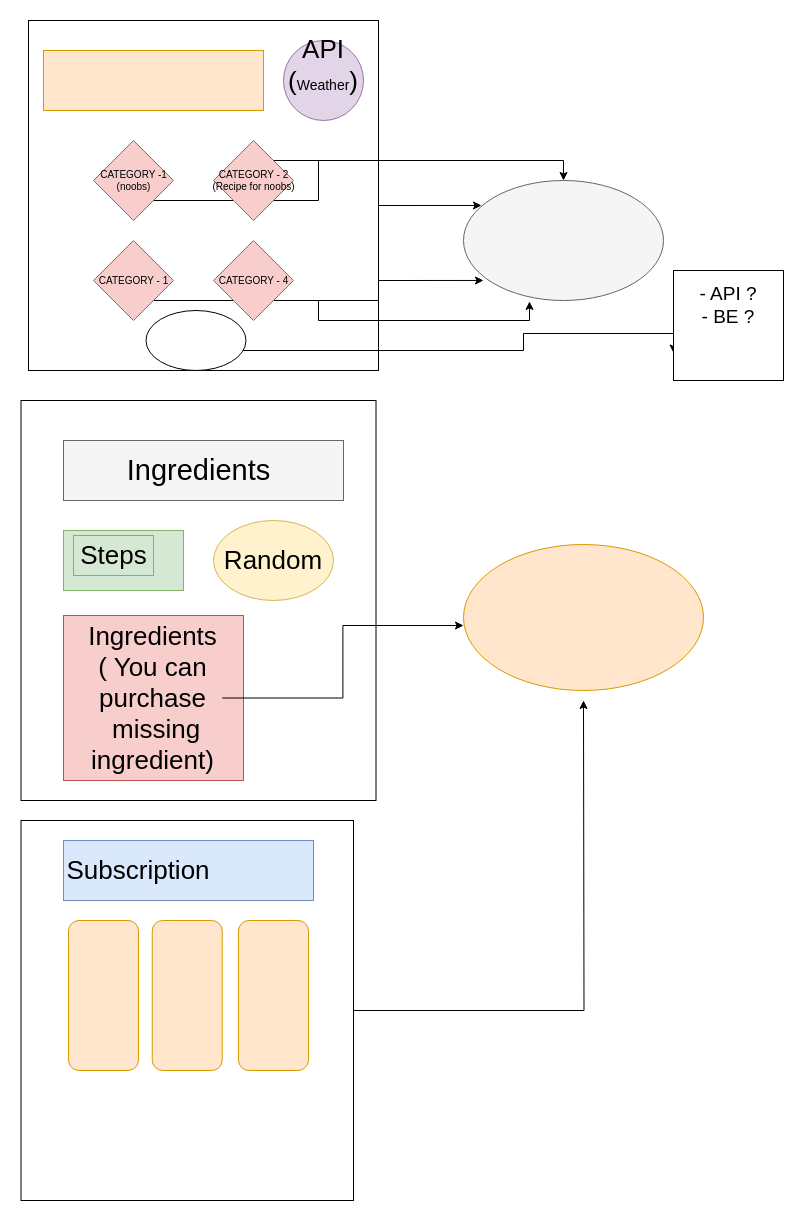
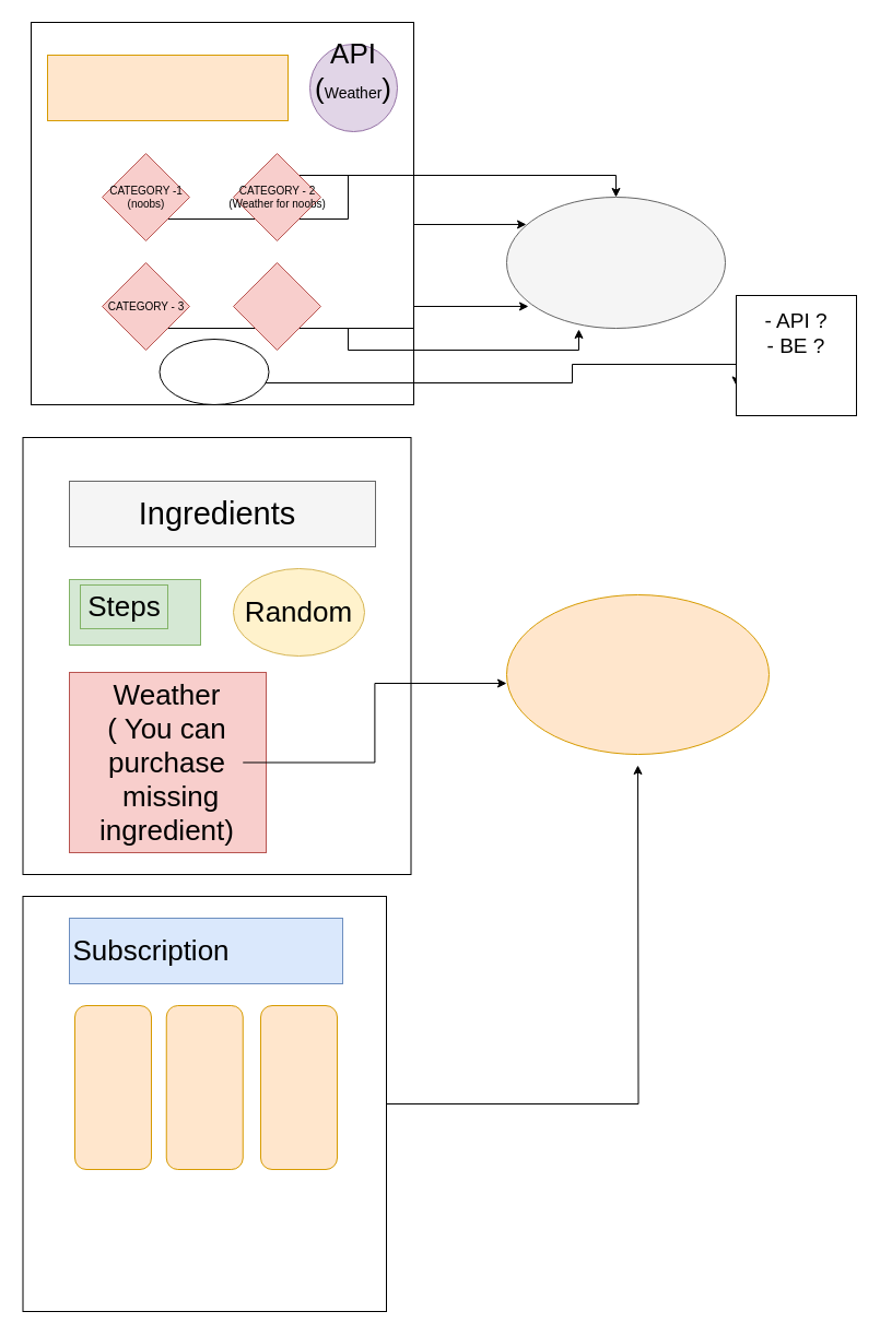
  <mxCell id="0" />
  <mxCell id="1" parent="0" />
  <mxCell id="2" value="" style="whiteSpace=wrap;html=1;aspect=fixed;" vertex="1" parent="1"><mxGeometry x="28" y="20" width="350" height="350" as="geometry" /></mxCell>
  <mxCell id="3" value="" style="rounded=0;whiteSpace=wrap;html=1;fillColor=#ffe6cc;strokeColor=#d79b00;" vertex="1" parent="1"><mxGeometry x="43" y="50" width="220" height="60" as="geometry" /></mxCell>
  <mxCell id="4" style="edgeStyle=orthogonalEdgeStyle;rounded=0;orthogonalLoop=1;jettySize=auto;html=1;exitX=1;exitY=1;exitDx=0;exitDy=0;entryX=0.5;entryY=0;entryDx=0;entryDy=0;fontSize=26;" edge="1" parent="1" source="5" target="25"><mxGeometry relative="1" as="geometry" /></mxCell>
  <mxCell id="5" value="" style="rhombus;whiteSpace=wrap;html=1;fontSize=26;fillColor=#f8cecc;strokeColor=#b85450;" vertex="1" parent="1"><mxGeometry x="93" y="140" width="80" height="80" as="geometry" /></mxCell>
  <mxCell id="6" style="edgeStyle=orthogonalEdgeStyle;rounded=0;orthogonalLoop=1;jettySize=auto;html=1;exitX=1;exitY=0;exitDx=0;exitDy=0;entryX=0.09;entryY=0.208;entryDx=0;entryDy=0;entryPerimeter=0;fontSize=26;" edge="1" parent="1" source="7" target="25"><mxGeometry relative="1" as="geometry" /></mxCell>
  <mxCell id="7" value="" style="rhombus;whiteSpace=wrap;html=1;fontSize=26;fillColor=#f8cecc;strokeColor=#b85450;" vertex="1" parent="1"><mxGeometry x="213" y="140" width="80" height="80" as="geometry" /></mxCell>
  <mxCell id="8" style="edgeStyle=orthogonalEdgeStyle;rounded=0;orthogonalLoop=1;jettySize=auto;html=1;exitX=1;exitY=1;exitDx=0;exitDy=0;entryX=0.33;entryY=1.008;entryDx=0;entryDy=0;entryPerimeter=0;fontSize=26;" edge="1" parent="1" source="9" target="25"><mxGeometry relative="1" as="geometry" /></mxCell>
  <mxCell id="9" value="" style="rhombus;whiteSpace=wrap;html=1;fontSize=26;fillColor=#f8cecc;strokeColor=#b85450;" vertex="1" parent="1"><mxGeometry x="93" y="240" width="80" height="80" as="geometry" /></mxCell>
  <mxCell id="10" style="edgeStyle=orthogonalEdgeStyle;rounded=0;orthogonalLoop=1;jettySize=auto;html=1;exitX=1;exitY=1;exitDx=0;exitDy=0;entryX=0.1;entryY=0.833;entryDx=0;entryDy=0;entryPerimeter=0;fontSize=26;" edge="1" parent="1" source="11" target="25"><mxGeometry relative="1" as="geometry" /></mxCell>
  <mxCell id="11" value="" style="rhombus;whiteSpace=wrap;html=1;fontSize=26;fillColor=#f8cecc;strokeColor=#b85450;" vertex="1" parent="1"><mxGeometry x="213" y="240" width="80" height="80" as="geometry" /></mxCell>
  <mxCell id="12" value="CATEGORY -1&lt;br&gt;(noobs)" style="text;html=1;resizable=0;autosize=1;align=center;verticalAlign=middle;points=[];fillColor=none;strokeColor=none;rounded=0;fontSize=10;" vertex="1" parent="1"><mxGeometry x="93" y="165" width="80" height="30" as="geometry" /></mxCell>
- <mxCell id="13" value="CATEGORY - 2&lt;br&gt;(Recipe for noobs)" style="text;html=1;resizable=0;autosize=1;align=center;verticalAlign=middle;points=[];fillColor=none;strokeColor=none;rounded=0;fontSize=10;" vertex="1" parent="1"><mxGeometry x="203" y="165" width="100" height="30" as="geometry" /></mxCell>
- <mxCell id="14" value="CATEGORY - 1" style="text;html=1;resizable=0;autosize=1;align=center;verticalAlign=middle;points=[];fillColor=none;strokeColor=none;rounded=0;fontSize=10;" vertex="1" parent="1"><mxGeometry x="93" y="270" width="80" height="20" as="geometry" /></mxCell>
- <mxCell id="15" value="CATEGORY - 4" style="text;html=1;resizable=0;autosize=1;align=center;verticalAlign=middle;points=[];fillColor=none;strokeColor=none;rounded=0;fontSize=10;" vertex="1" parent="1"><mxGeometry x="213" y="270" width="80" height="20" as="geometry" /></mxCell>
+ <mxCell id="13" value="CATEGORY - 2&lt;br&gt;(Weather for noobs)" style="text;html=1;resizable=0;autosize=1;align=center;verticalAlign=middle;points=[];fillColor=none;strokeColor=none;rounded=0;fontSize=10;" vertex="1" parent="1"><mxGeometry x="203" y="165" width="100" height="30" as="geometry" /></mxCell>
+ <mxCell id="14" value="CATEGORY - 3" style="text;html=1;resizable=0;autosize=1;align=center;verticalAlign=middle;points=[];fillColor=none;strokeColor=none;rounded=0;fontSize=10;" vertex="1" parent="1"><mxGeometry x="93" y="270" width="80" height="20" as="geometry" /></mxCell>
  <mxCell id="16" value="" style="rounded=0;whiteSpace=wrap;html=1;fontSize=10;" vertex="1" parent="1"><mxGeometry x="20.5" y="400" width="355" height="400" as="geometry" /></mxCell>
  <mxCell id="17" value="" style="rounded=0;whiteSpace=wrap;html=1;fontSize=10;fillColor=#f5f5f5;strokeColor=#666666;fontColor=#333333;" vertex="1" parent="1"><mxGeometry x="63" y="440" width="280" height="60" as="geometry" /></mxCell>
  <mxCell id="18" value="&lt;font style=&quot;font-size: 29px&quot;&gt;Ingredients&lt;/font&gt;" style="text;html=1;resizable=0;autosize=1;align=center;verticalAlign=middle;points=[];fillColor=none;strokeColor=none;rounded=0;fontSize=10;" vertex="1" parent="1"><mxGeometry x="103" y="460" width="190" height="20" as="geometry" /></mxCell>
  <mxCell id="19" value="" style="rounded=0;whiteSpace=wrap;html=1;fontSize=10;fillColor=#d5e8d4;strokeColor=#82b366;" vertex="1" parent="1"><mxGeometry x="63" y="530" width="120" height="60" as="geometry" /></mxCell>
  <mxCell id="20" value="Steps" style="text;html=1;resizable=0;autosize=1;align=center;verticalAlign=middle;points=[];fillColor=#d5e8d4;strokeColor=#82b366;rounded=0;fontSize=26;" vertex="1" parent="1"><mxGeometry x="73" y="535" width="80" height="40" as="geometry" /></mxCell>
  <mxCell id="21" value="" style="rounded=0;whiteSpace=wrap;html=1;fontSize=26;fillColor=#f8cecc;strokeColor=#b85450;" vertex="1" parent="1"><mxGeometry x="63" y="615" width="180" height="165" as="geometry" /></mxCell>
  <mxCell id="22" style="edgeStyle=orthogonalEdgeStyle;rounded=0;orthogonalLoop=1;jettySize=auto;html=1;entryX=0;entryY=0.555;entryDx=0;entryDy=0;entryPerimeter=0;fontSize=26;" edge="1" parent="1" source="23" target="24"><mxGeometry relative="1" as="geometry" /></mxCell>
- <mxCell id="23" value="Ingredients&lt;br&gt;( You can &lt;br&gt;purchase&lt;br&gt;&amp;nbsp;missing&lt;br&gt;ingredient)" style="text;html=1;resizable=0;autosize=1;align=center;verticalAlign=middle;points=[];fillColor=none;strokeColor=none;rounded=0;fontSize=26;" vertex="1" parent="1"><mxGeometry x="81.75" y="617.5" width="140" height="160" as="geometry" /></mxCell>
+ <mxCell id="23" value="Weather&lt;br&gt;( You can &lt;br&gt;purchase&lt;br&gt;&amp;nbsp;missing&lt;br&gt;ingredient)" style="text;html=1;resizable=0;autosize=1;align=center;verticalAlign=middle;points=[];fillColor=none;strokeColor=none;rounded=0;fontSize=26;" vertex="1" parent="1"><mxGeometry x="81.75" y="617.5" width="140" height="160" as="geometry" /></mxCell>
  <mxCell id="24" value="" style="ellipse;whiteSpace=wrap;html=1;fontSize=26;fillColor=#ffe6cc;strokeColor=#d79b00;" vertex="1" parent="1"><mxGeometry x="463" y="544" width="240" height="146" as="geometry" /></mxCell>
  <mxCell id="25" value="" style="ellipse;whiteSpace=wrap;html=1;fontSize=26;fillColor=#f5f5f5;strokeColor=#666666;fontColor=#333333;" vertex="1" parent="1"><mxGeometry x="463" y="180" width="200" height="120" as="geometry" /></mxCell>
  <mxCell id="26" style="edgeStyle=orthogonalEdgeStyle;rounded=0;orthogonalLoop=1;jettySize=auto;html=1;exitX=1;exitY=0.5;exitDx=0;exitDy=0;fontSize=26;" edge="1" parent="1" source="27"><mxGeometry relative="1" as="geometry"><mxPoint x="583" y="700" as="targetPoint" /></mxGeometry></mxCell>
  <mxCell id="27" value="" style="rounded=0;whiteSpace=wrap;html=1;fontSize=26;" vertex="1" parent="1"><mxGeometry x="20.5" y="820" width="332.5" height="380" as="geometry" /></mxCell>
  <mxCell id="28" value="" style="rounded=0;whiteSpace=wrap;html=1;fontSize=26;fillColor=#dae8fc;strokeColor=#6c8ebf;" vertex="1" parent="1"><mxGeometry x="63" y="840" width="250" height="60" as="geometry" /></mxCell>
  <mxCell id="29" value="Subscription" style="text;html=1;strokeColor=none;fillColor=none;align=center;verticalAlign=middle;whiteSpace=wrap;rounded=0;fontSize=26;" vertex="1" parent="1"><mxGeometry x="118" y="860" width="40" height="20" as="geometry" /></mxCell>
  <mxCell id="30" value="" style="rounded=1;whiteSpace=wrap;html=1;fontSize=26;fillColor=#ffe6cc;strokeColor=#d79b00;" vertex="1" parent="1"><mxGeometry x="68" y="920" width="70" height="150" as="geometry" /></mxCell>
  <mxCell id="31" value="" style="rounded=1;whiteSpace=wrap;html=1;fontSize=26;fillColor=#ffe6cc;strokeColor=#d79b00;" vertex="1" parent="1"><mxGeometry x="151.75" y="920" width="70" height="150" as="geometry" /></mxCell>
  <mxCell id="32" value="" style="rounded=1;whiteSpace=wrap;html=1;fontSize=26;fillColor=#ffe6cc;strokeColor=#d79b00;" vertex="1" parent="1"><mxGeometry x="238" y="920" width="70" height="150" as="geometry" /></mxCell>
  <mxCell id="33" value="" style="ellipse;whiteSpace=wrap;html=1;fontSize=26;fillColor=#fff2cc;strokeColor=#d6b656;" vertex="1" parent="1"><mxGeometry x="213" y="520" width="120" height="80" as="geometry" /></mxCell>
  <mxCell id="34" value="Random&lt;br&gt;" style="text;html=1;strokeColor=none;fillColor=none;align=center;verticalAlign=middle;whiteSpace=wrap;rounded=0;fontSize=26;" vertex="1" parent="1"><mxGeometry x="253" y="550" width="40" height="20" as="geometry" /></mxCell>
  <mxCell id="35" value="" style="ellipse;whiteSpace=wrap;html=1;aspect=fixed;fontSize=26;fillColor=#e1d5e7;strokeColor=#9673a6;" vertex="1" parent="1"><mxGeometry x="283" y="40" width="80" height="80" as="geometry" /></mxCell>
  <mxCell id="36" value="API&lt;br&gt;(&lt;font style=&quot;font-size: 14px&quot;&gt;Weather&lt;/font&gt;)" style="text;html=1;strokeColor=none;fillColor=none;align=center;verticalAlign=middle;whiteSpace=wrap;rounded=0;fontSize=26;" vertex="1" parent="1"><mxGeometry x="303" y="55" width="40" height="20" as="geometry" /></mxCell>
  <mxCell id="37" style="edgeStyle=orthogonalEdgeStyle;rounded=0;orthogonalLoop=1;jettySize=auto;html=1;exitX=1;exitY=1;exitDx=0;exitDy=0;fontSize=19;entryX=0;entryY=0.75;entryDx=0;entryDy=0;" edge="1" parent="1" source="38" target="39"><mxGeometry relative="1" as="geometry"><mxPoint x="523" y="390" as="targetPoint" /><Array as="points"><mxPoint x="231" y="350" /><mxPoint x="523" y="350" /><mxPoint x="523" y="333" /></Array></mxGeometry></mxCell>
  <mxCell id="38" value="" style="ellipse;whiteSpace=wrap;html=1;fontSize=26;" vertex="1" parent="1"><mxGeometry x="145.5" y="310" width="100" height="60" as="geometry" /></mxCell>
  <mxCell id="39" value="" style="whiteSpace=wrap;html=1;aspect=fixed;fontSize=19;" vertex="1" parent="1"><mxGeometry x="673" y="270" width="110" height="110" as="geometry" /></mxCell>
  <mxCell id="40" value="- API ?&lt;br&gt;- BE ?" style="text;html=1;strokeColor=none;fillColor=none;align=center;verticalAlign=middle;whiteSpace=wrap;rounded=0;fontSize=19;" vertex="1" parent="1"><mxGeometry x="683" y="260" width="90" height="90" as="geometry" /></mxCell>
